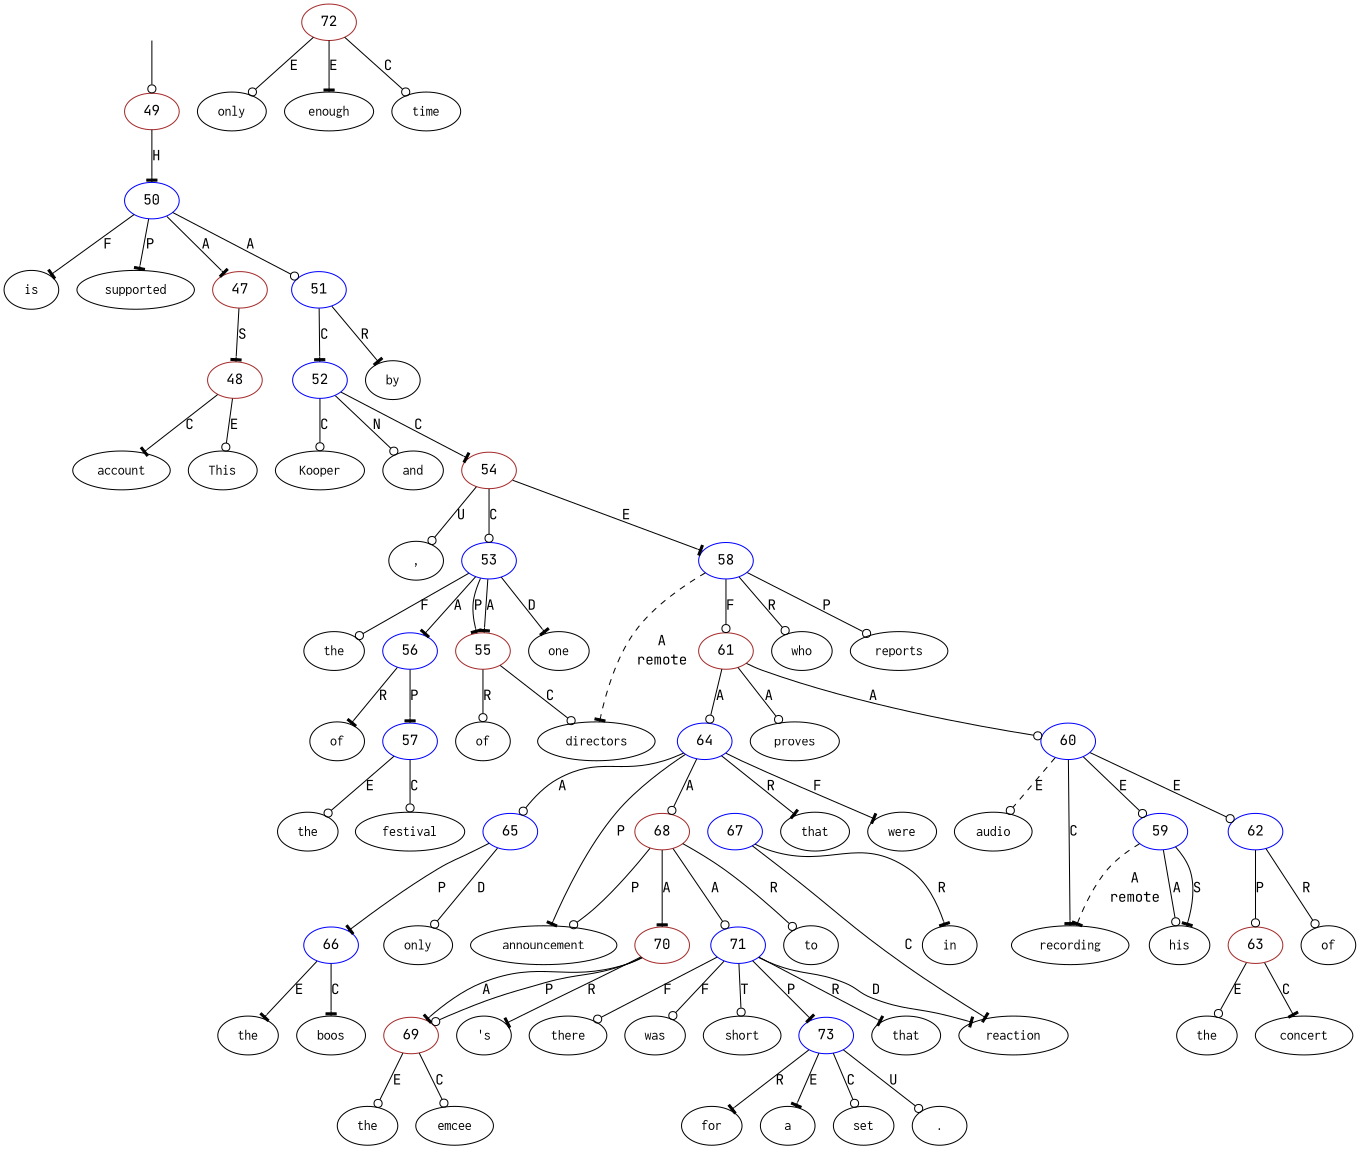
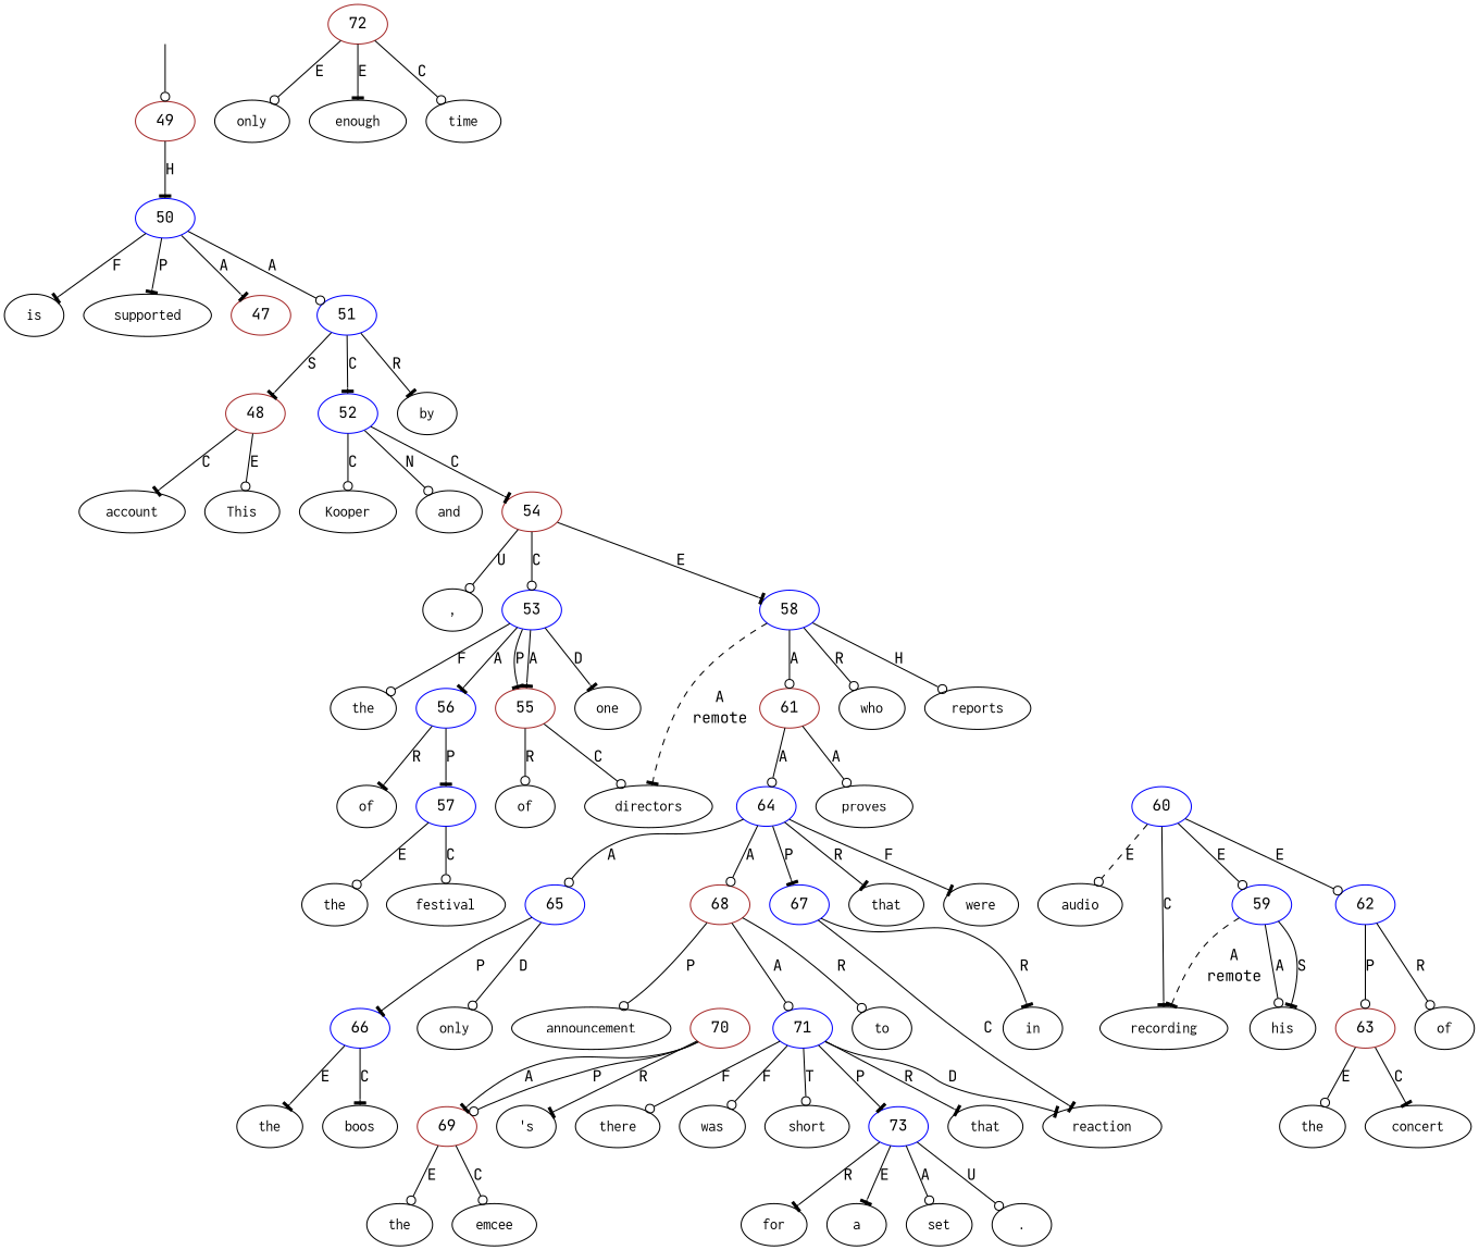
  digraph {
    fontname="JetBrains Mono"
    node [fontname="JetBrains Mono" shape=oval]
    edge [arrowhead=odot fontname="JetBrains Mono"]
    top [style=invis shape=""]
    49 [color=brown shape=""]
    50 [color=blue shape=""]
    n4 [label=<<table align="center" border="0" cellspacing="0"><tr><td colspan="2"><font face="Courier">is</font></td></tr></table>>]
    n5 [label=<<table align="center" border="0" cellspacing="0"><tr><td colspan="2"><font face="Courier">supported</font></td></tr></table>>]
    47 [color=brown shape=""]
    51 [color=blue shape=""]
    n8 [label=<<table align="center" border="0" cellspacing="0"><tr><td colspan="2"><font face="Courier">This</font></td></tr></table>>]
    n9 [label=<<table align="center" border="0" cellspacing="0"><tr><td colspan="2"><font face="Courier">account</font></td></tr></table>>]
    n10 [label=<<table align="center" border="0" cellspacing="0"><tr><td colspan="2"><font face="Courier">by</font></td></tr></table>>]
    n11 [label=<<table align="center" border="0" cellspacing="0"><tr><td colspan="2"><font face="Courier">Kooper</font></td></tr></table>>]
    n12 [label=<<table align="center" border="0" cellspacing="0"><tr><td colspan="2"><font face="Courier">and</font></td></tr></table>>]
    n13 [label=<<table align="center" border="0" cellspacing="0"><tr><td colspan="2"><font face="Courier">one</font></td></tr></table>>]
    n14 [label=<<table align="center" border="0" cellspacing="0"><tr><td colspan="2"><font face="Courier">of</font></td></tr></table>>]
    n15 [label=<<table align="center" border="0" cellspacing="0"><tr><td colspan="2"><font face="Courier">the</font></td></tr></table>>]
    n16 [label=<<table align="center" border="0" cellspacing="0"><tr><td colspan="2"><font face="Courier">directors</font></td></tr></table>>]
    n17 [label=<<table align="center" border="0" cellspacing="0"><tr><td colspan="2"><font face="Courier">of</font></td></tr></table>>]
    n18 [label=<<table align="center" border="0" cellspacing="0"><tr><td colspan="2"><font face="Courier">the</font></td></tr></table>>]
    n19 [label=<<table align="center" border="0" cellspacing="0"><tr><td colspan="2"><font face="Courier">festival</font></td></tr></table>>]
    n20 [label=<<table align="center" border="0" cellspacing="0"><tr><td colspan="2"><font face="Courier">,</font></td></tr></table>>]
    n21 [label=<<table align="center" border="0" cellspacing="0"><tr><td colspan="2"><font face="Courier">who</font></td></tr></table>>]
    n22 [label=<<table align="center" border="0" cellspacing="0"><tr><td colspan="2"><font face="Courier">reports</font></td></tr></table>>]
    n23 [label=<<table align="center" border="0" cellspacing="0"><tr><td colspan="2"><font face="Courier">his</font></td></tr></table>>]
    n24 [label=<<table align="center" border="0" cellspacing="0"><tr><td colspan="2"><font face="Courier">audio</font></td></tr></table>>]
    n25 [label=<<table align="center" border="0" cellspacing="0"><tr><td colspan="2"><font face="Courier">recording</font></td></tr></table>>]
    n26 [label=<<table align="center" border="0" cellspacing="0"><tr><td colspan="2"><font face="Courier">of</font></td></tr></table>>]
    n27 [label=<<table align="center" border="0" cellspacing="0"><tr><td colspan="2"><font face="Courier">the</font></td></tr></table>>]
    n28 [label=<<table align="center" border="0" cellspacing="0"><tr><td colspan="2"><font face="Courier">concert</font></td></tr></table>>]
    n29 [label=<<table align="center" border="0" cellspacing="0"><tr><td colspan="2"><font face="Courier">proves</font></td></tr></table>>]
    n30 [label=<<table align="center" border="0" cellspacing="0"><tr><td colspan="2"><font face="Courier">that</font></td></tr></table>>]
    n31 [label=<<table align="center" border="0" cellspacing="0"><tr><td colspan="2"><font face="Courier">the</font></td></tr></table>>]
    n32 [label=<<table align="center" border="0" cellspacing="0"><tr><td colspan="2"><font face="Courier">only</font></td></tr></table>>]
    n33 [label=<<table align="center" border="0" cellspacing="0"><tr><td colspan="2"><font face="Courier">boos</font></td></tr></table>>]
    n34 [label=<<table align="center" border="0" cellspacing="0"><tr><td colspan="2"><font face="Courier">were</font></td></tr></table>>]
    n35 [label=<<table align="center" border="0" cellspacing="0"><tr><td colspan="2"><font face="Courier">in</font></td></tr></table>>]
    n36 [label=<<table align="center" border="0" cellspacing="0"><tr><td colspan="2"><font face="Courier">reaction</font></td></tr></table>>]
    n37 [label=<<table align="center" border="0" cellspacing="0"><tr><td colspan="2"><font face="Courier">to</font></td></tr></table>>]
    n38 [label=<<table align="center" border="0" cellspacing="0"><tr><td colspan="2"><font face="Courier">the</font></td></tr></table>>]
    n39 [label=<<table align="center" border="0" cellspacing="0"><tr><td colspan="2"><font face="Courier">emcee</font></td></tr></table>>]
    n40 [label=<<table align="center" border="0" cellspacing="0"><tr><td colspan="2"><font face="Courier">&#x27;s</font></td></tr></table>>]
    n41 [label=<<table align="center" border="0" cellspacing="0"><tr><td colspan="2"><font face="Courier">announcement</font></td></tr></table>>]
    n42 [label=<<table align="center" border="0" cellspacing="0"><tr><td colspan="2"><font face="Courier">that</font></td></tr></table>>]
    n43 [label=<<table align="center" border="0" cellspacing="0"><tr><td colspan="2"><font face="Courier">there</font></td></tr></table>>]
    n44 [label=<<table align="center" border="0" cellspacing="0"><tr><td colspan="2"><font face="Courier">was</font></td></tr></table>>]
    n45 [label=<<table align="center" border="0" cellspacing="0"><tr><td colspan="2"><font face="Courier">only</font></td></tr></table>>]
    n46 [label=<<table align="center" border="0" cellspacing="0"><tr><td colspan="2"><font face="Courier">enough</font></td></tr></table>>]
    n47 [label=<<table align="center" border="0" cellspacing="0"><tr><td colspan="2"><font face="Courier">time</font></td></tr></table>>]
    n48 [label=<<table align="center" border="0" cellspacing="0"><tr><td colspan="2"><font face="Courier">for</font></td></tr></table>>]
    n49 [label=<<table align="center" border="0" cellspacing="0"><tr><td colspan="2"><font face="Courier">a</font></td></tr></table>>]
    n50 [label=<<table align="center" border="0" cellspacing="0"><tr><td colspan="2"><font face="Courier">short</font></td></tr></table>>]
    n51 [label=<<table align="center" border="0" cellspacing="0"><tr><td colspan="2"><font face="Courier">set</font></td></tr></table>>]
    n52 [label=<<table align="center" border="0" cellspacing="0"><tr><td colspan="2"><font face="Courier">.</font></td></tr></table>>]
    48 [color=brown shape=""]
    52 [color=blue shape=""]
    54 [color=brown shape=""]
    53 [color=blue shape=""]
    58 [color=blue shape=""]
    55 [color=brown shape=""]
    56 [color=blue shape=""]
    61 [color=brown shape=""]
    57 [color=blue shape=""]
    60 [color=blue shape=""]
    64 [color=blue shape=""]
    59 [color=blue shape=""]
    62 [color=blue shape=""]
    65 [color=blue shape=""]
    68 [color=brown shape=""]
    67 [color=blue shape=""]
    63 [color=brown shape=""]
    66 [color=blue shape=""]
    70 [color=brown shape=""]
    71 [color=blue shape=""]
    69 [color=brown shape=""]
    73 [color=blue shape=""]
    72 [color=brown shape=""]
    top -> 49
    49 -> 50 [arrowhead=tee label=H]
    50 -> n4 [arrowhead=tee label=F]
    50 -> n5 [arrowhead=tee label=P]
    50 -> 47 [arrowhead=tee label=A]
    50 -> 51 [label=A]
-   47 -> 48 [arrowhead=tee label=S]
+   51 -> 48 [arrowhead=tee label=S]
    51 -> n10 [arrowhead=tee label=R]
    51 -> 52 [arrowhead=tee label=C]
    48 -> n8 [label=E]
    48 -> n9 [arrowhead=tee label=C]
    52 -> n11 [label=C]
    52 -> n12 [label=N]
    52 -> 54 [arrowhead=tee label=C]
    54 -> n20 [label=U]
    54 -> 53 [label=C]
    54 -> 58 [arrowhead=tee label=E]
    53 -> n13 [arrowhead=tee label=D]
    53 -> n15 [label=F]
    53 -> 55 [arrowhead=tee label=P]
    53 -> 55 [arrowhead=tee label=A]
    53 -> 56 [arrowhead=tee label=A]
    58 -> n16 [arrowhead=tee label=<<table align="center" border="0" cellspacing="0"><tr><td colspan="1">A</td></tr><tr><td>remote</td></tr></table>> style=dashed]
    58 -> n21 [label=R]
-   58 -> n22 [label=P]
-   58 -> 61 [label=F]
+   58 -> n22 [label=H]
+   58 -> 61 [label=A]
    55 -> n14 [label=R]
    55 -> n16 [label=C]
    56 -> n17 [arrowhead=tee label=R]
    56 -> 57 [arrowhead=tee label=P]
    61 -> n29 [label=A]
-   61 -> 60 [label=A]
    61 -> 64 [label=A]
    57 -> n18 [label=E]
    57 -> n19 [label=C]
    60 -> n24 [label=E style=dashed]
    60 -> n25 [arrowhead=tee label=C]
    60 -> 59 [label=E]
    60 -> 62 [label=E]
    64 -> n30 [arrowhead=tee label=R]
    64 -> n34 [arrowhead=tee label=F]
    64 -> 65 [label=A]
    64 -> 68 [label=A]
-   64 -> n41 [arrowhead=tee label=P]
+   64 -> 67 [arrowhead=tee label=P]
    59 -> n23 [arrowhead=tee label=S]
    59 -> n23 [label=A]
    59 -> n25 [arrowhead=tee label=<<table align="center" border="0" cellspacing="0"><tr><td colspan="1">A</td></tr><tr><td>remote</td></tr></table>> style=dashed]
    62 -> n26 [label=R]
    62 -> 63 [label=P]
    65 -> n32 [label=D]
    65 -> 66 [arrowhead=tee label=P]
    68 -> n37 [label=R]
    68 -> n41 [label=P]
-   68 -> 70 [arrowhead=tee label=A]
    68 -> 71 [label=A]
    67 -> n35 [arrowhead=tee label=R]
    67 -> n36 [arrowhead=tee label=C]
    63 -> n27 [label=E]
    63 -> n28 [arrowhead=tee label=C]
    66 -> n31 [arrowhead=tee label=E]
    66 -> n33 [arrowhead=tee label=C]
    70 -> n40 [arrowhead=tee label=R]
    70 -> 69 [label=P]
    70 -> 69 [arrowhead=tee label=A]
    71 -> n36 [arrowhead=tee label=D]
    71 -> n42 [arrowhead=tee label=R]
    71 -> n43 [label=F]
    71 -> n44 [label=F]
    71 -> n50 [label=T]
    71 -> 73 [arrowhead=tee label=P]
    69 -> n38 [label=E]
    69 -> n39 [label=C]
    73 -> n48 [arrowhead=tee label=R]
    73 -> n49 [arrowhead=tee label=E]
-   73 -> n51 [label=C]
+   73 -> n51 [label=A]
    73 -> n52 [label=U]
    72 -> n45 [label=E]
    72 -> n46 [arrowhead=tee label=E]
    72 -> n47 [label=C]
  }
